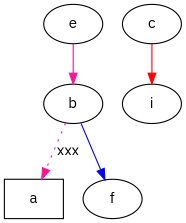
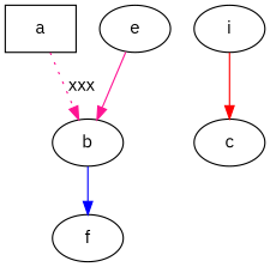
  digraph {
    fontname="IBM Plex Sans"
    node [fontname="IBM Plex Sans"]
    edge [color=deeppink fontname="IBM Plex Sans"]
    a [shape=box]
    b
    f
    c
    i
    e
-   b -> a [label=xxx style=dotted]
+   a -> b [label=xxx style=dotted]
    b -> f [color=blue]
-   c -> i [color=red]
+   i -> c [color=red]
    e -> b
  }
